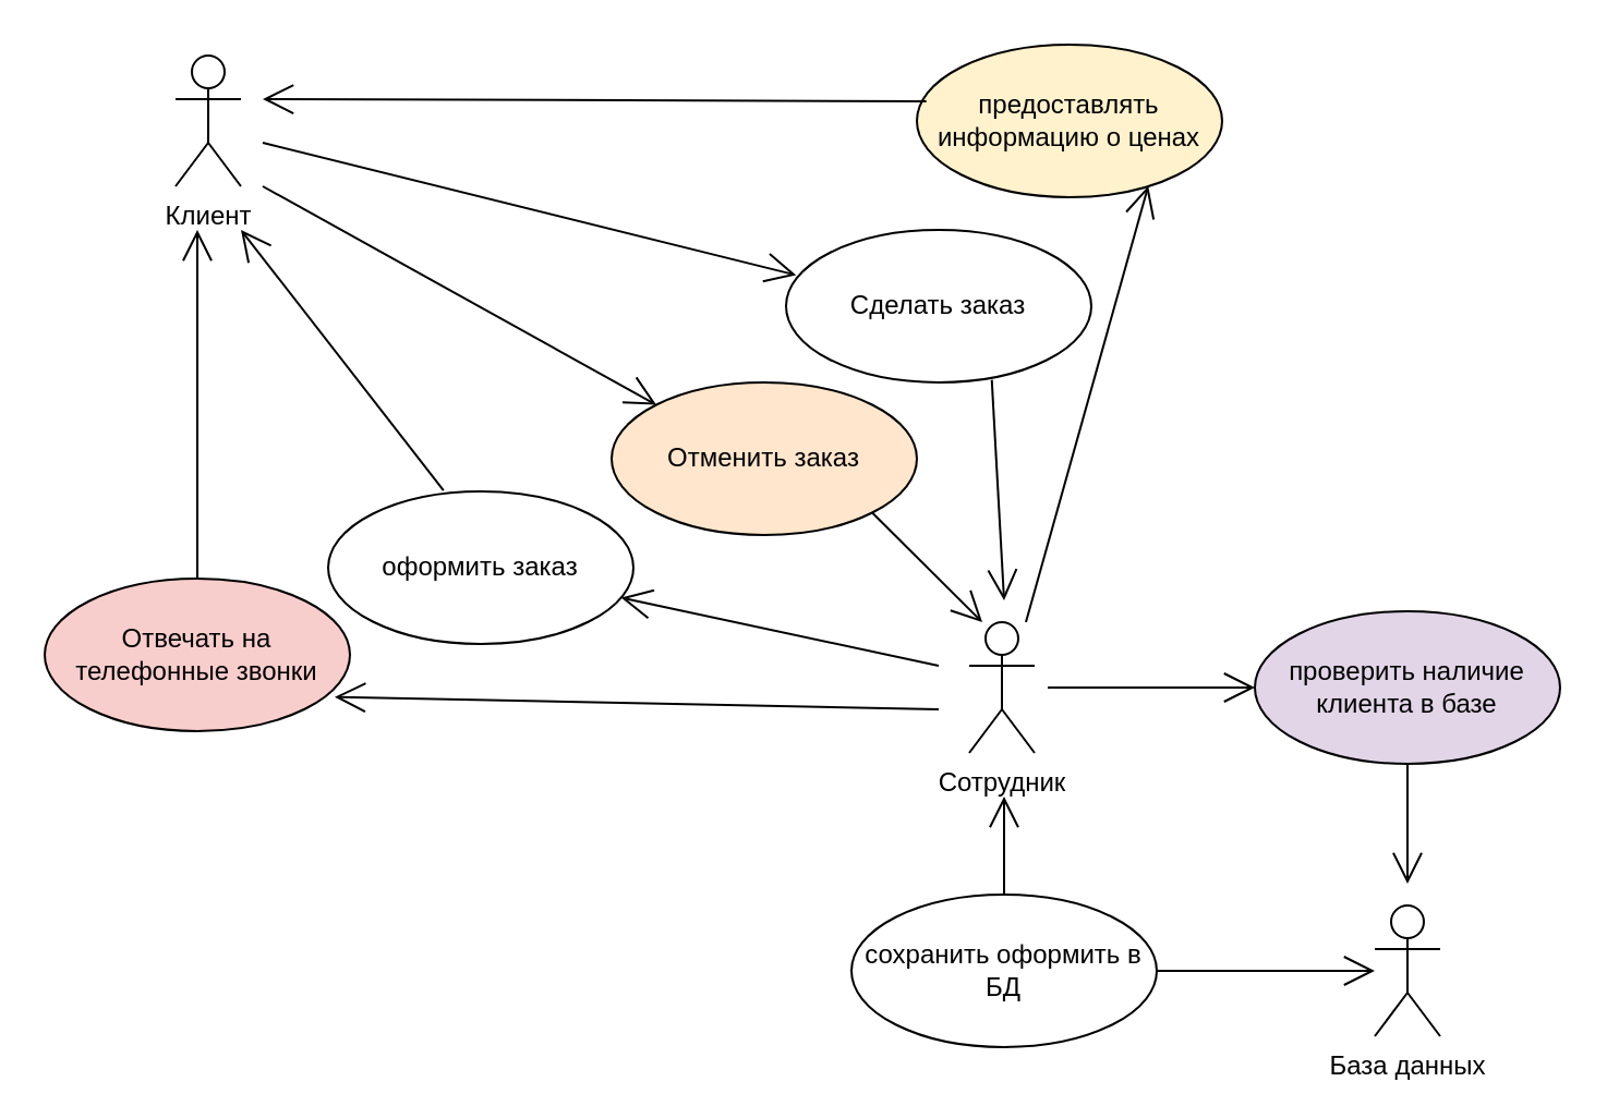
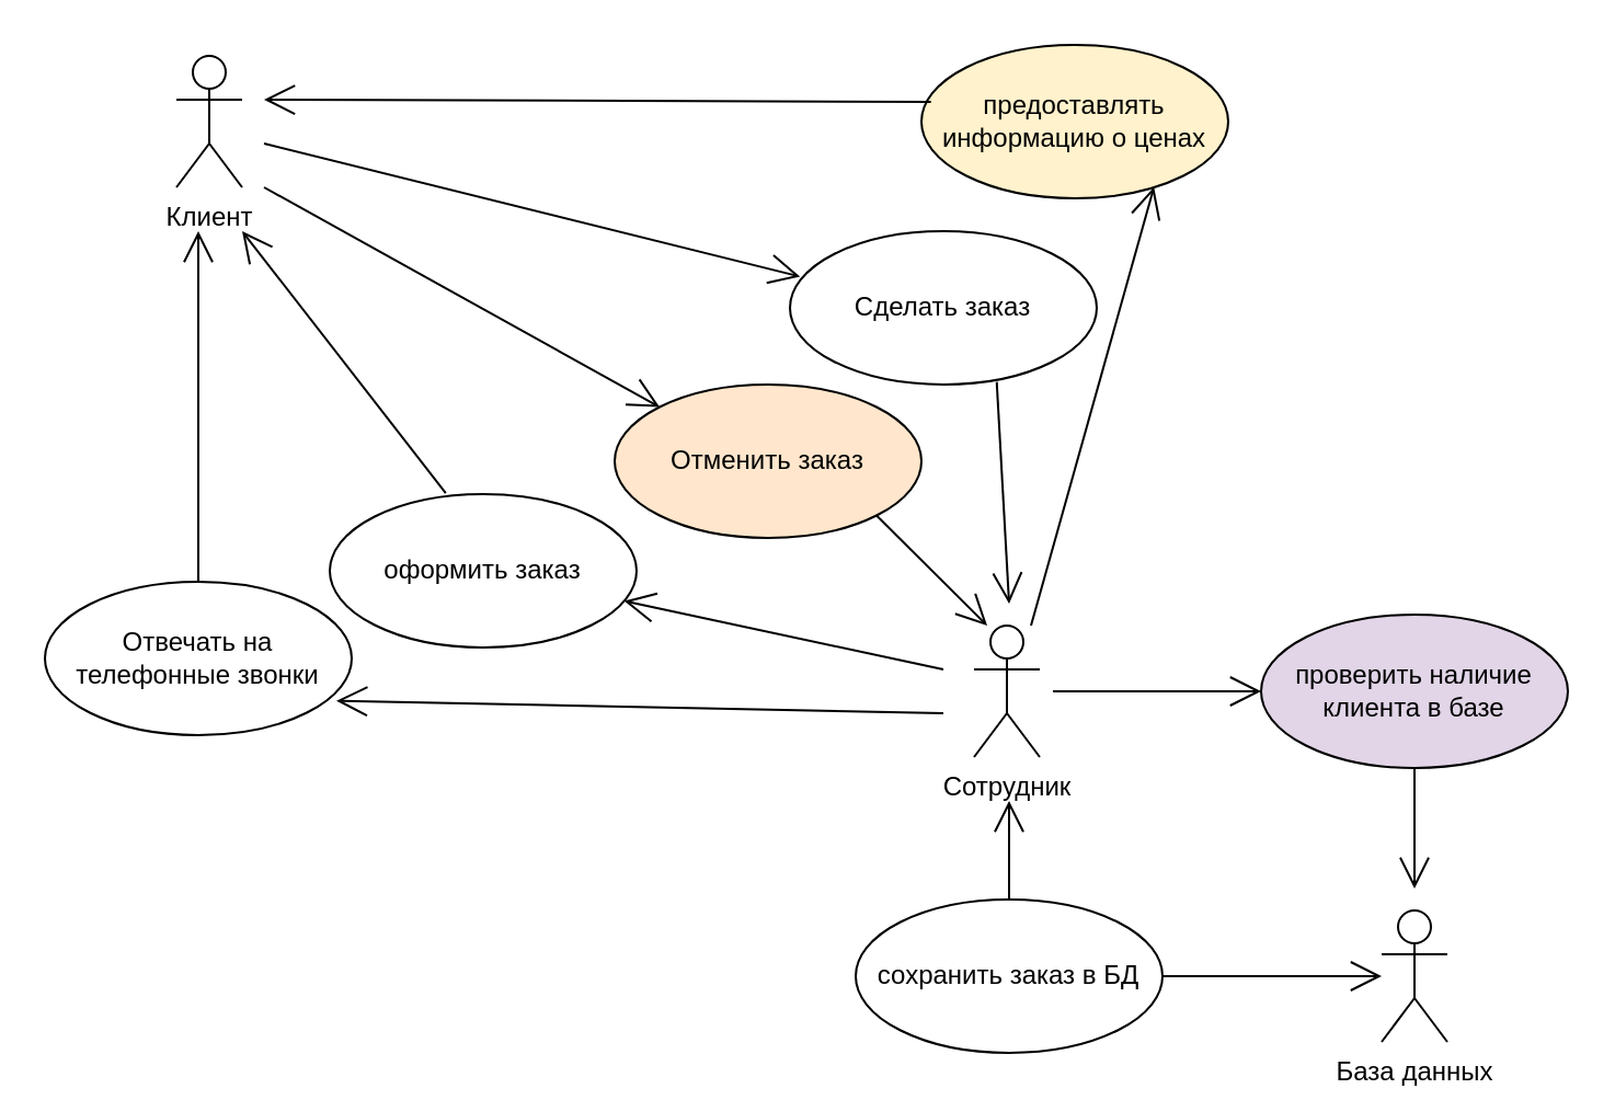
  <mxCell id="0" />
  <mxCell id="1" parent="0" />
  <mxCell id="2" value="Клиент&lt;br&gt;" style="shape=umlActor;verticalLabelPosition=bottom;verticalAlign=top;html=1;outlineConnect=0;" vertex="1" parent="1"><mxGeometry x="80" y="25" width="30" height="60" as="geometry" /></mxCell>
  <mxCell id="3" value="Сотрудник" style="shape=umlActor;verticalLabelPosition=bottom;verticalAlign=top;html=1;outlineConnect=0;" vertex="1" parent="1"><mxGeometry x="444" y="285" width="30" height="60" as="geometry" /></mxCell>
  <mxCell id="4" value="База данных" style="shape=umlActor;verticalLabelPosition=bottom;verticalAlign=top;html=1;outlineConnect=0;" vertex="1" parent="1"><mxGeometry x="630" y="415" width="30" height="60" as="geometry" /></mxCell>
- <mxCell id="5" value="Отвечать на телефонные звонки" style="ellipse;whiteSpace=wrap;html=1;fillColor=#f8cecc;" vertex="1" parent="1"><mxGeometry x="20" y="265" width="140" height="70" as="geometry" /></mxCell>
+ <mxCell id="5" value="Отвечать на телефонные звонки" style="ellipse;whiteSpace=wrap;html=1;" vertex="1" parent="1"><mxGeometry x="20" y="265" width="140" height="70" as="geometry" /></mxCell>
  <mxCell id="6" value="Сделать заказ" style="ellipse;whiteSpace=wrap;html=1;" vertex="1" parent="1"><mxGeometry x="360" y="105" width="140" height="70" as="geometry" /></mxCell>
  <mxCell id="7" value="Отменить заказ" style="ellipse;whiteSpace=wrap;html=1;fillColor=#ffe6cc;" vertex="1" parent="1"><mxGeometry x="280" y="175" width="140" height="70" as="geometry" /></mxCell>
  <mxCell id="8" value="проверить наличие клиента в базе" style="ellipse;whiteSpace=wrap;html=1;fillColor=#e1d5e7;" vertex="1" parent="1"><mxGeometry x="575" y="280" width="140" height="70" as="geometry" /></mxCell>
- <mxCell id="9" value="сохранить оформить в БД" style="ellipse;whiteSpace=wrap;html=1;" vertex="1" parent="1"><mxGeometry x="390" y="410" width="140" height="70" as="geometry" /></mxCell>
+ <mxCell id="9" value="сохранить заказ в БД" style="ellipse;whiteSpace=wrap;html=1;" vertex="1" parent="1"><mxGeometry x="390" y="410" width="140" height="70" as="geometry" /></mxCell>
  <mxCell id="10" value="предоставлять информацию о ценах" style="ellipse;whiteSpace=wrap;html=1;fillColor=#fff2cc;" vertex="1" parent="1"><mxGeometry x="420" y="20" width="140" height="70" as="geometry" /></mxCell>
  <mxCell id="11" value="оформить заказ" style="ellipse;whiteSpace=wrap;html=1;" vertex="1" parent="1"><mxGeometry x="150" y="225" width="140" height="70" as="geometry" /></mxCell>
  <mxCell id="12" value="" style="endArrow=open;endFill=1;endSize=12;html=1;rounded=0;entryX=0.033;entryY=0.296;entryDx=0;entryDy=0;entryPerimeter=0;" edge="1" parent="1" target="6"><mxGeometry width="160" relative="1" as="geometry"><mxPoint x="120" y="65" as="sourcePoint" /><mxPoint x="280" y="55" as="targetPoint" /></mxGeometry></mxCell>
  <mxCell id="13" value="" style="endArrow=open;endFill=1;endSize=12;html=1;rounded=0;entryX=0;entryY=0;entryDx=0;entryDy=0;" edge="1" parent="1" target="7"><mxGeometry width="160" relative="1" as="geometry"><mxPoint x="120" y="85" as="sourcePoint" /><mxPoint x="280" y="105" as="targetPoint" /></mxGeometry></mxCell>
  <mxCell id="14" value="" style="endArrow=open;endFill=1;endSize=12;html=1;rounded=0;exitX=0.378;exitY=-0.006;exitDx=0;exitDy=0;exitPerimeter=0;" edge="1" parent="1" source="11"><mxGeometry width="160" relative="1" as="geometry"><mxPoint x="92.14" y="195" as="sourcePoint" /><mxPoint x="110" y="105" as="targetPoint" /></mxGeometry></mxCell>
  <mxCell id="15" value="" style="endArrow=open;endFill=1;endSize=12;html=1;rounded=0;exitX=0.031;exitY=0.371;exitDx=0;exitDy=0;exitPerimeter=0;" edge="1" parent="1" source="10"><mxGeometry width="160" relative="1" as="geometry"><mxPoint x="304" y="45" as="sourcePoint" /><mxPoint x="120" y="45" as="targetPoint" /><Array as="points" /></mxGeometry></mxCell>
  <mxCell id="16" value="" style="endArrow=open;endFill=1;endSize=12;html=1;rounded=0;entryX=0;entryY=0.5;entryDx=0;entryDy=0;" edge="1" parent="1" target="8"><mxGeometry width="160" relative="1" as="geometry"><mxPoint x="480" y="315" as="sourcePoint" /><mxPoint x="640" y="315" as="targetPoint" /></mxGeometry></mxCell>
  <mxCell id="17" value="" style="endArrow=open;endFill=1;endSize=12;html=1;rounded=0;" edge="1" parent="1" source="9"><mxGeometry width="160" relative="1" as="geometry"><mxPoint x="530" y="445" as="sourcePoint" /><mxPoint x="630" y="445" as="targetPoint" /></mxGeometry></mxCell>
  <mxCell id="18" value="" style="endArrow=open;endFill=1;endSize=12;html=1;rounded=0;exitX=0.5;exitY=1;exitDx=0;exitDy=0;" edge="1" parent="1" source="8"><mxGeometry width="160" relative="1" as="geometry"><mxPoint x="640" y="355" as="sourcePoint" /><mxPoint x="645" y="405" as="targetPoint" /></mxGeometry></mxCell>
  <mxCell id="19" value="" style="endArrow=open;endFill=1;endSize=12;html=1;rounded=0;exitX=0.5;exitY=0;exitDx=0;exitDy=0;" edge="1" parent="1" source="9"><mxGeometry width="160" relative="1" as="geometry"><mxPoint x="460" y="405" as="sourcePoint" /><mxPoint x="460" y="365" as="targetPoint" /></mxGeometry></mxCell>
  <mxCell id="20" value="" style="endArrow=open;endFill=1;endSize=12;html=1;rounded=0;entryX=0.95;entryY=0.776;entryDx=0;entryDy=0;entryPerimeter=0;" edge="1" parent="1" target="5"><mxGeometry width="160" relative="1" as="geometry"><mxPoint x="430" y="325" as="sourcePoint" /><mxPoint x="610" y="285" as="targetPoint" /></mxGeometry></mxCell>
  <mxCell id="21" value="" style="endArrow=open;endFill=1;endSize=12;html=1;rounded=0;" edge="1" parent="1"><mxGeometry width="160" relative="1" as="geometry"><mxPoint x="90" y="265" as="sourcePoint" /><mxPoint x="90" y="105" as="targetPoint" /></mxGeometry></mxCell>
  <mxCell id="22" value="" style="endArrow=open;endFill=1;endSize=12;html=1;rounded=0;" edge="1" parent="1" target="11"><mxGeometry width="160" relative="1" as="geometry"><mxPoint x="430" y="305" as="sourcePoint" /><mxPoint x="590" y="305" as="targetPoint" /></mxGeometry></mxCell>
  <mxCell id="23" value="" style="endArrow=open;endFill=1;endSize=12;html=1;rounded=0;exitX=1;exitY=1;exitDx=0;exitDy=0;" edge="1" parent="1" source="7"><mxGeometry width="160" relative="1" as="geometry"><mxPoint x="440" y="285" as="sourcePoint" /><mxPoint x="450" y="285" as="targetPoint" /></mxGeometry></mxCell>
  <mxCell id="24" value="" style="endArrow=open;endFill=1;endSize=12;html=1;rounded=0;exitX=0.674;exitY=0.983;exitDx=0;exitDy=0;exitPerimeter=0;" edge="1" parent="1" source="6"><mxGeometry width="160" relative="1" as="geometry"><mxPoint x="494" y="335" as="sourcePoint" /><mxPoint x="460" y="275" as="targetPoint" /></mxGeometry></mxCell>
  <mxCell id="25" value="" style="endArrow=open;endFill=1;endSize=12;html=1;rounded=0;entryX=0.758;entryY=0.927;entryDx=0;entryDy=0;entryPerimeter=0;" edge="1" parent="1" target="10"><mxGeometry width="160" relative="1" as="geometry"><mxPoint x="470" y="285" as="sourcePoint" /><mxPoint x="630" y="285" as="targetPoint" /></mxGeometry></mxCell>
